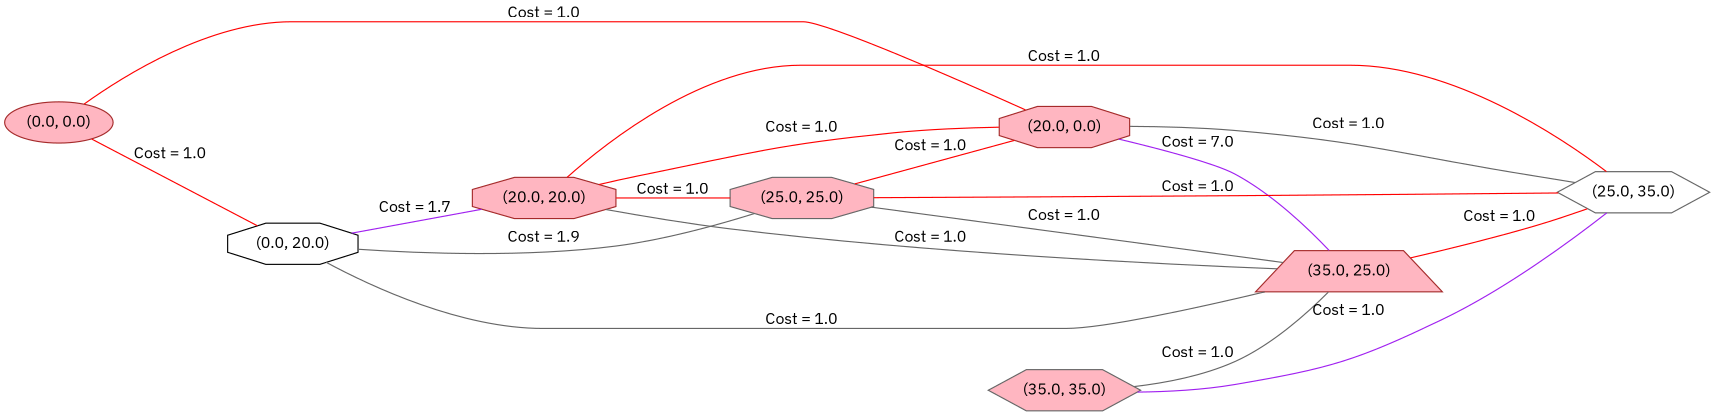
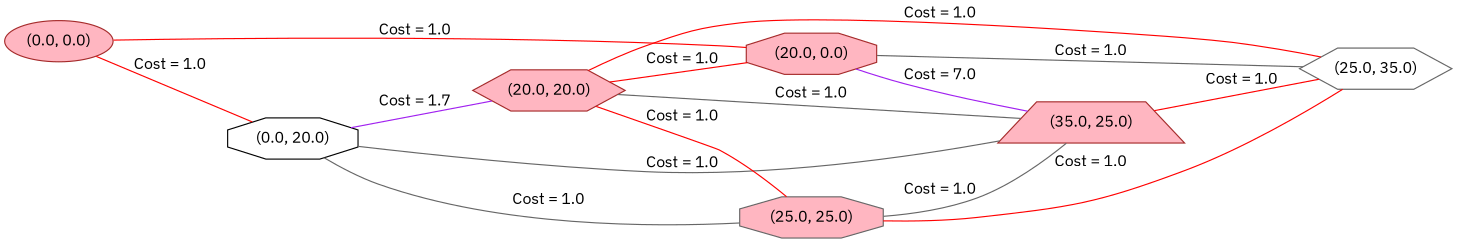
  digraph {
    fontname="IBM Plex Sans"
    rankdir=LR
    node [color=brown fillcolor=lightpink fontname="IBM Plex Sans" shape=octagon style=filled]
    edge [arrowhead=none color=red fontname="IBM Plex Sans"]
    "(0.0, 0.0)" [shape=ellipse]
    "(0.0, 20.0)" [color=black fillcolor=white]
    "(20.0, 0.0)"
    "(35.0, 25.0)" [shape=trapezium]
-   "(20.0, 20.0)"
+   "(20.0, 20.0)" [shape=hexagon]
    "(25.0, 25.0)" [color=gray40]
    "(25.0, 35.0)" [color=gray40 fillcolor=white shape=hexagon]
-   "(35.0, 35.0)" [color=gray40 shape=hexagon]
    "(0.0, 0.0)" -> "(0.0, 20.0)" [label="Cost = 1.0"]
    "(0.0, 0.0)" -> "(20.0, 0.0)" [label="Cost = 1.0"]
    "(0.0, 20.0)" -> "(35.0, 25.0)" [color=gray40 label="Cost = 1.0"]
    "(0.0, 20.0)" -> "(20.0, 20.0)" [color=purple label="Cost = 1.7"]
-   "(0.0, 20.0)" -> "(25.0, 25.0)" [color=gray40 label="Cost = 1.9"]
+   "(0.0, 20.0)" -> "(25.0, 25.0)" [color=gray40 label="Cost = 1.0"]
    "(20.0, 0.0)" -> "(35.0, 25.0)" [color=purple label="Cost = 7.0"]
    "(20.0, 0.0)" -> "(25.0, 35.0)" [color=gray40 label="Cost = 1.0"]
    "(35.0, 25.0)" -> "(25.0, 35.0)" [label="Cost = 1.0"]
    "(20.0, 20.0)" -> "(20.0, 0.0)" [label="Cost = 1.0"]
    "(20.0, 20.0)" -> "(35.0, 25.0)" [color=gray40 label="Cost = 1.0"]
    "(20.0, 20.0)" -> "(25.0, 25.0)" [label="Cost = 1.0"]
    "(20.0, 20.0)" -> "(25.0, 35.0)" [label="Cost = 1.0"]
-   "(25.0, 25.0)" -> "(20.0, 0.0)" [label="Cost = 1.0"]
    "(25.0, 25.0)" -> "(35.0, 25.0)" [color=gray40 label="Cost = 1.0"]
    "(25.0, 25.0)" -> "(25.0, 35.0)" [label="Cost = 1.0"]
-   "(35.0, 35.0)" -> "(35.0, 25.0)" [color=gray40 label="Cost = 1.0"]
-   "(35.0, 35.0)" -> "(25.0, 35.0)" [color=purple label="Cost = 1.0"]
  }
